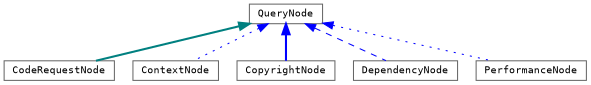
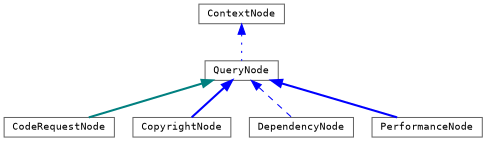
  digraph {
    fontname="DejaVu Sans Mono"
    rankdir=TB
    node [color=grey40 fillcolor=white fontname="DejaVu Sans Mono" fontsize=10 shape=box style=filled]
    edge [color=blue dir=back fontname="DejaVu Sans Mono" fontsize=10 labelfontname=Helvetica labelfontsize=10 style=bold]
    n1 [height=0.2 label=QueryNode width=0.4]
    n2 [height=0.2 label=CodeRequestNode width=0.4]
    n3 [height=0.2 label=ContextNode width=0.4]
    n4 [height=0.2 label=CopyrightNode width=0.4]
    n5 [height=0.2 label=DependencyNode width=0.4]
    n6 [height=0.2 label=PerformanceNode width=0.4]
    n1 -> n2 [color=teal]
-   n1 -> n3 [style=dotted]
+   n3 -> n1 [style=dotted]
    n1 -> n4
    n1 -> n5 [style=dashed]
-   n1 -> n6 [style=dotted]
+   n1 -> n6
  }
